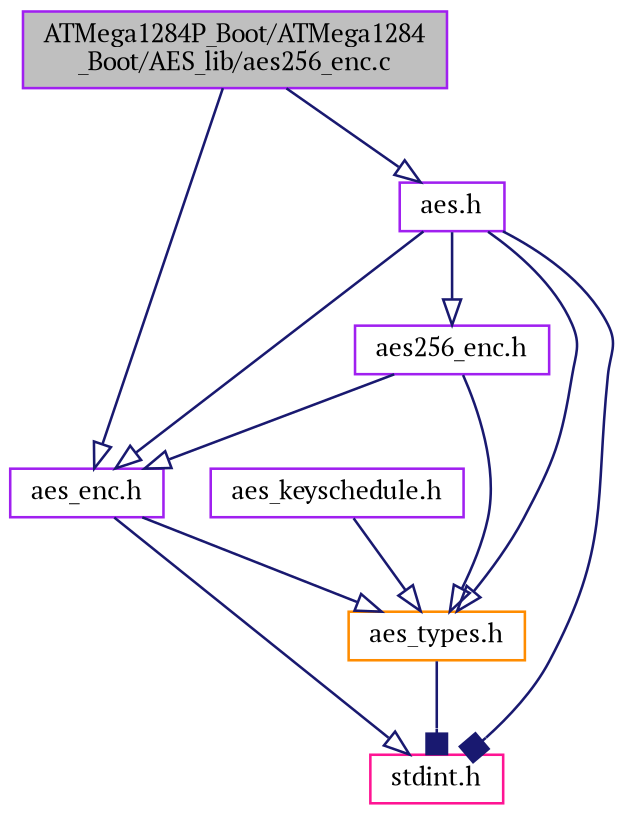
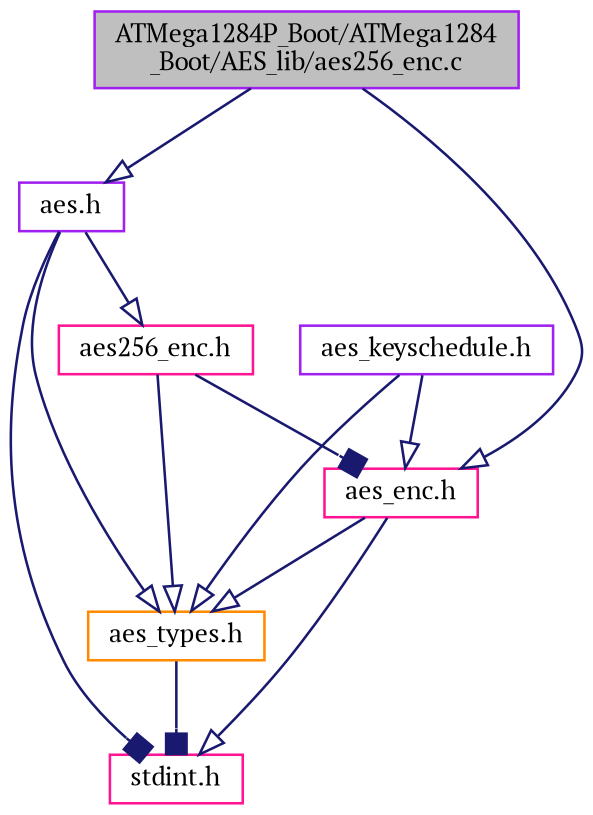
  digraph {
    fontname="PT Serif"
    node [color=purple fillcolor=white fontname="PT Serif" fontsize=10 shape=record style=filled]
    edge [arrowhead=onormal color=midnightblue fontname="PT Serif" fontsize=10 labelfontname=Helvetica labelfontsize=10 style=solid]
    n1 [fillcolor=grey75 fontcolor=black height=0.2 label="ATMega1284P_Boot/ATMega1284\l_Boot/AES_lib/aes256_enc.c" width=0.4]
    n2 [height=0.2 label="aes.h" width=0.4]
-   n3 [height=0.2 label="aes_enc.h" width=0.4]
+   n3 [color=deeppink height=0.2 label="aes_enc.h" width=0.4]
    n4 [color=deeppink height=0.2 label="stdint.h" width=0.4]
    n5 [color=darkorange height=0.2 label="aes_types.h" width=0.4]
-   n6 [height=0.2 label="aes256_enc.h" width=0.4]
+   n6 [color=deeppink height=0.2 label="aes256_enc.h" width=0.4]
    n7 [height=0.2 label="aes_keyschedule.h" width=0.4]
    n1 -> n2
    n1 -> n3
-   n2 -> n3
+   n7 -> n3
    n2 -> n4 [arrowhead=box]
    n2 -> n5
    n2 -> n6
    n3 -> n4
    n3 -> n5
    n5 -> n4 [arrowhead=box]
-   n6 -> n3
+   n6 -> n3 [arrowhead=box]
    n6 -> n5
    n7 -> n5
  }
